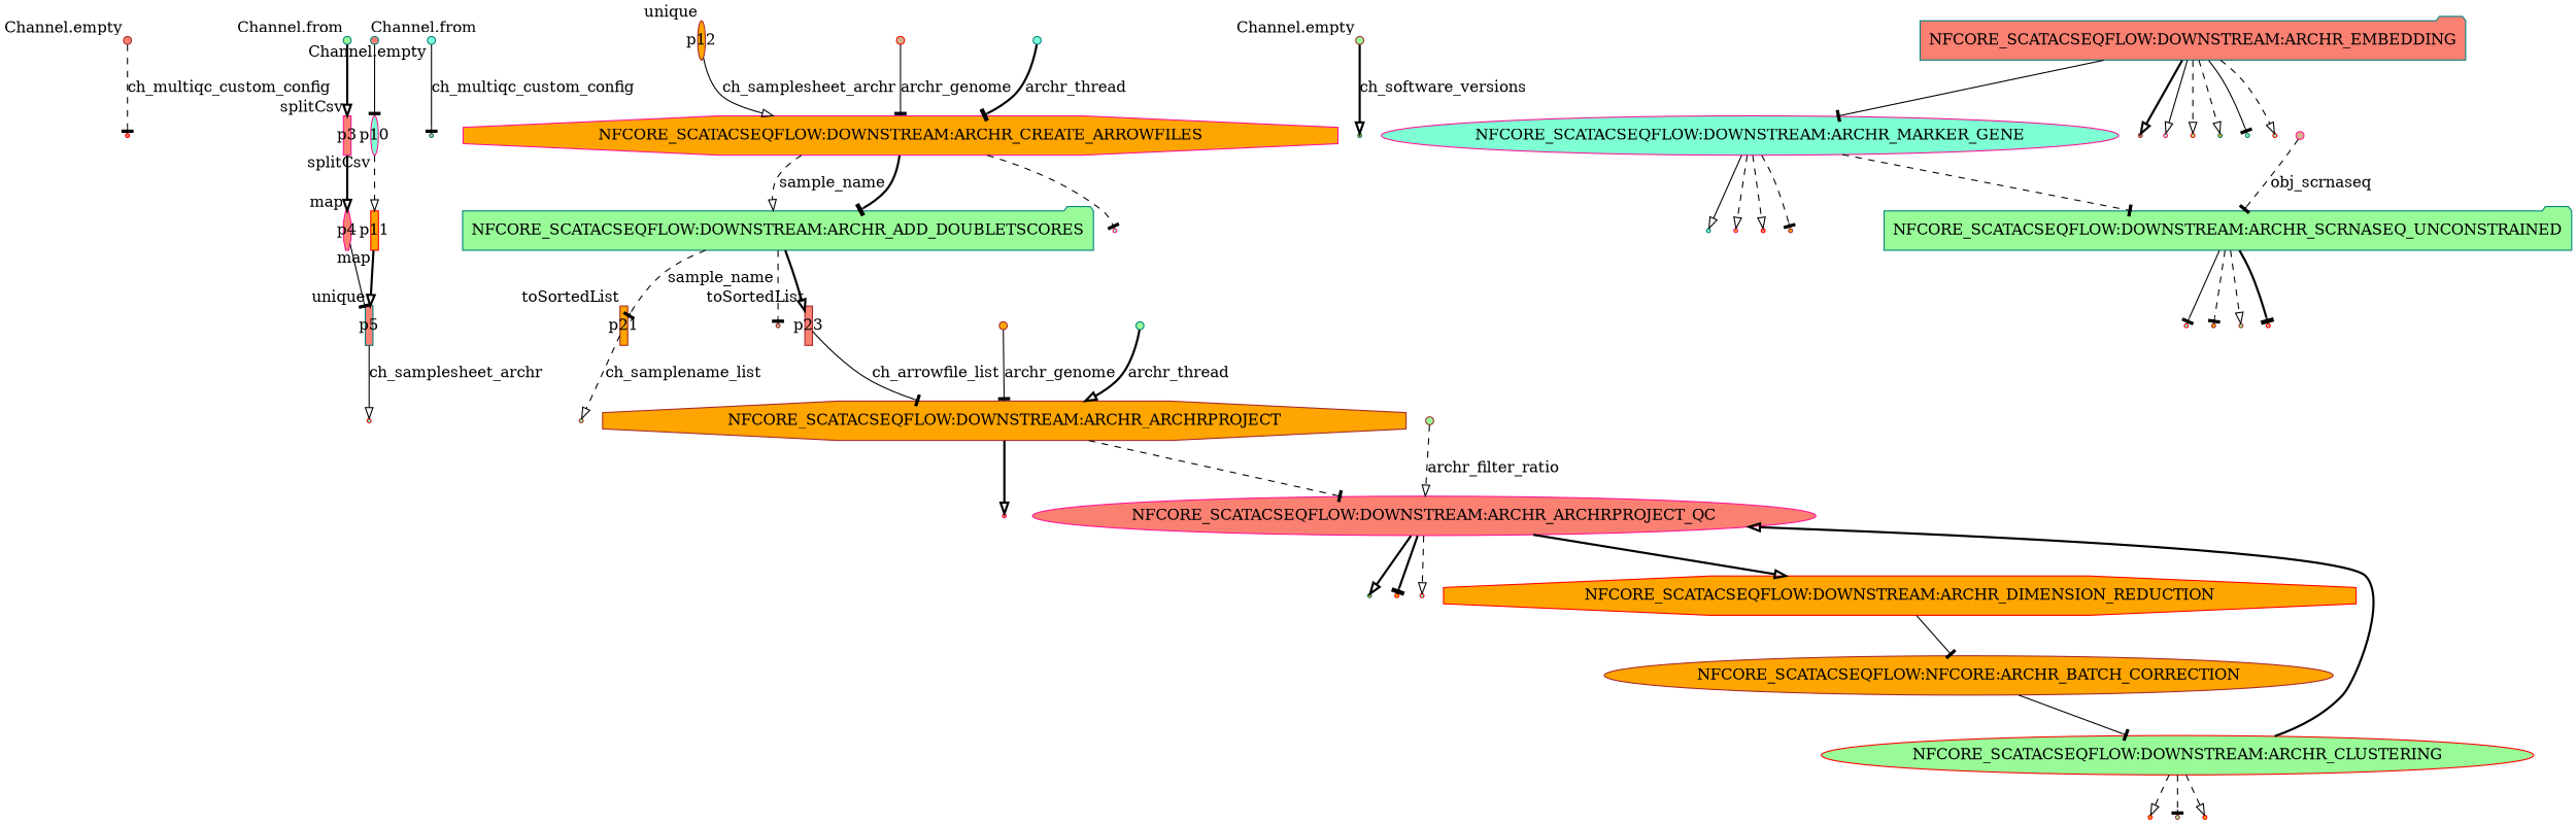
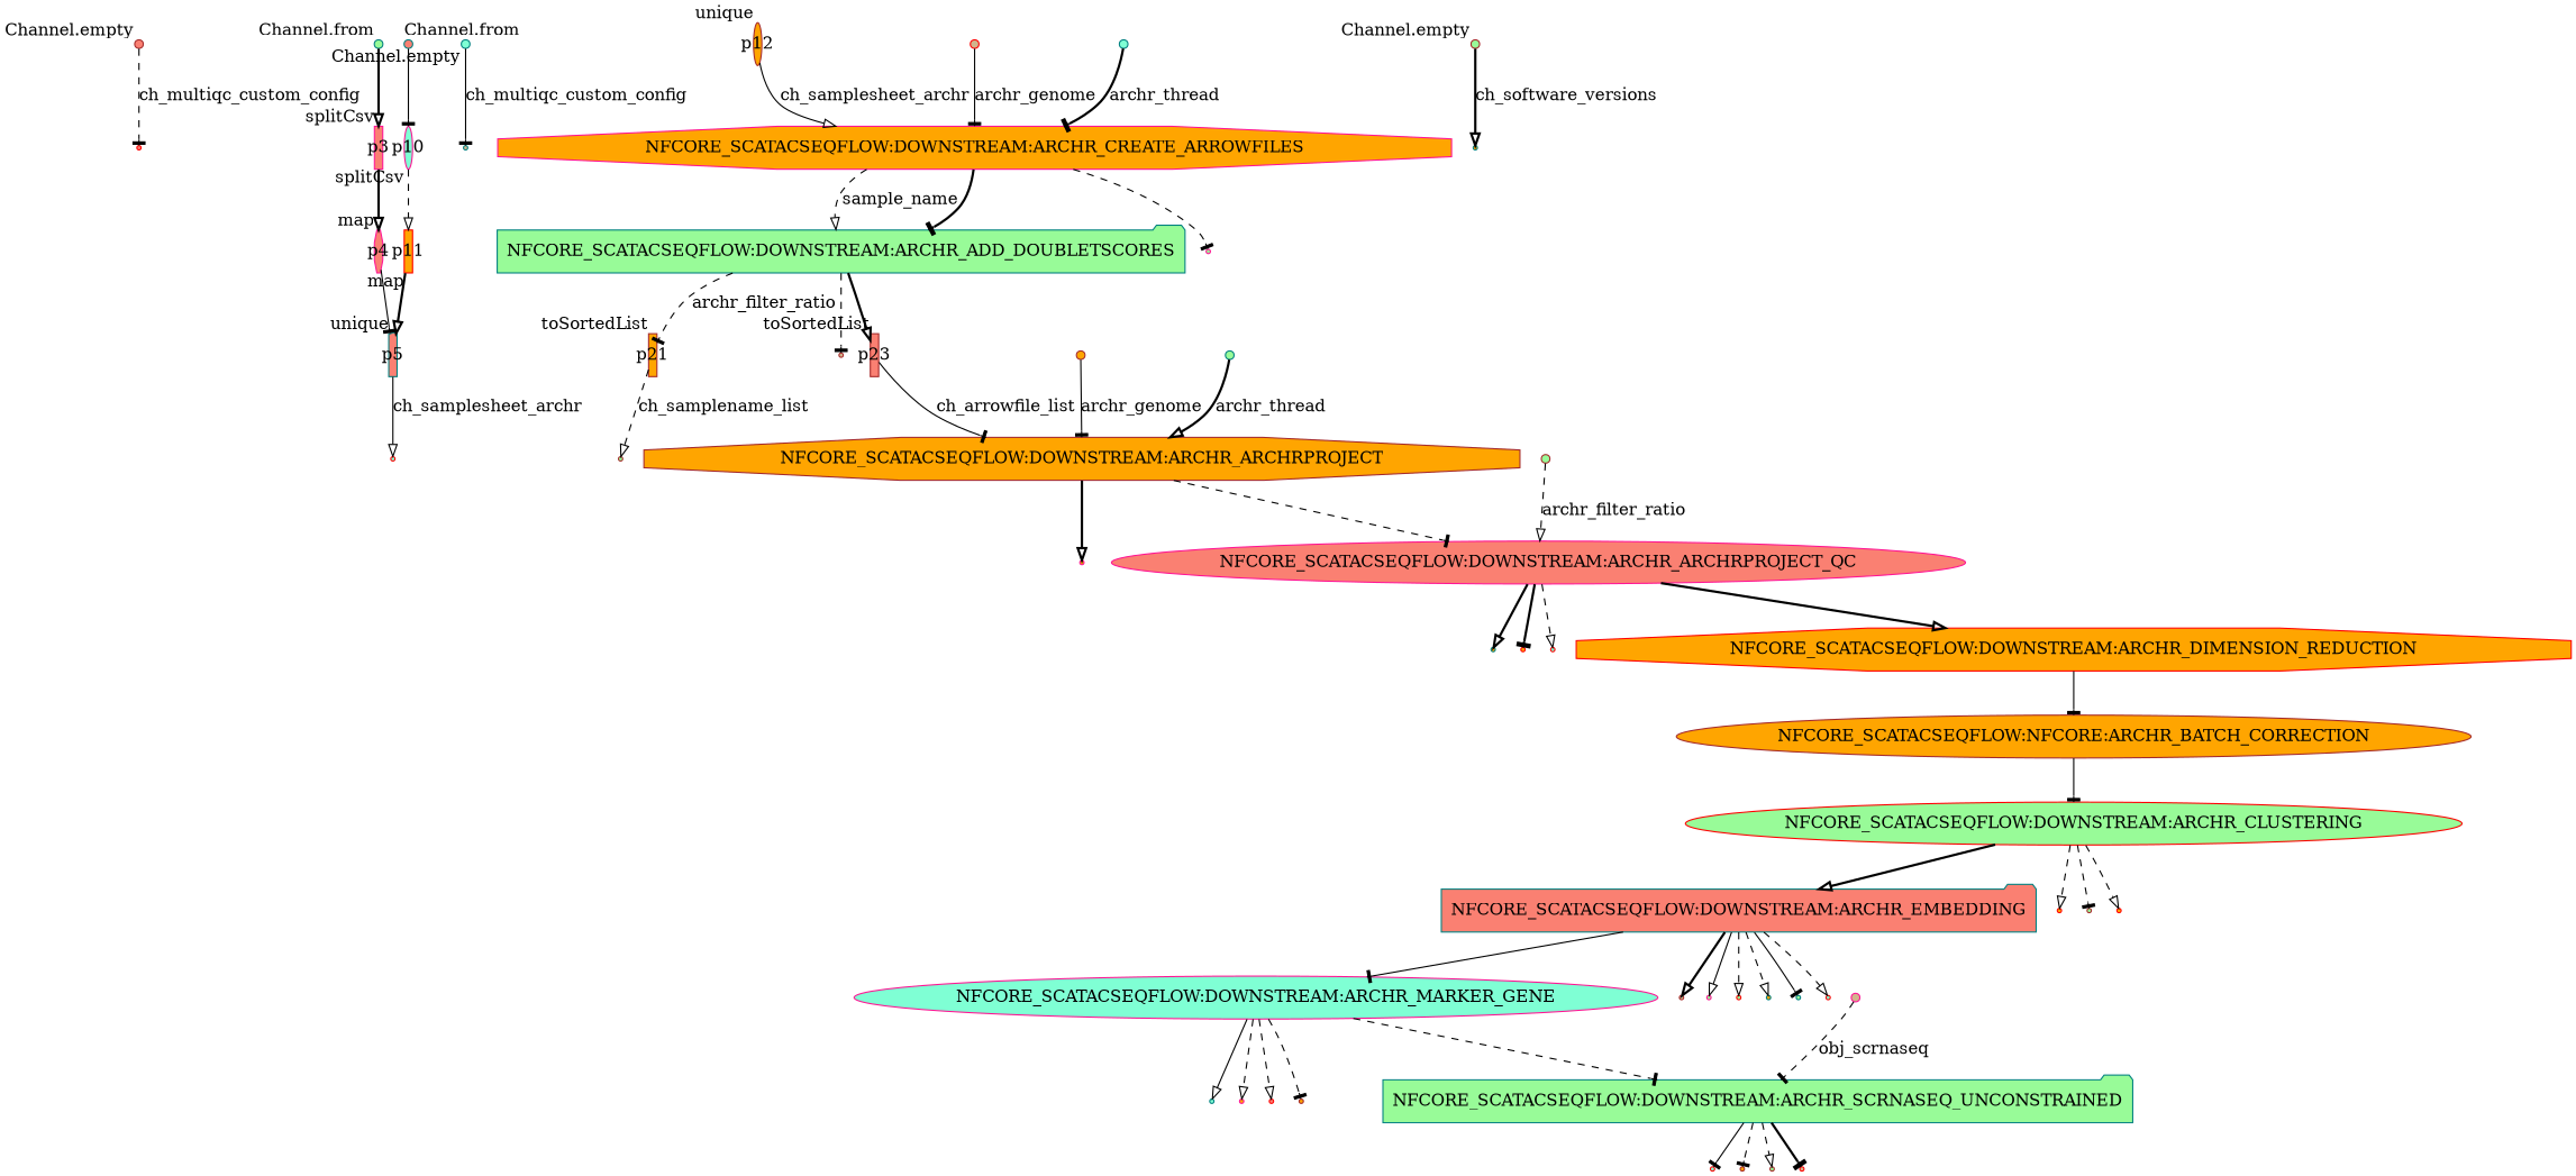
  digraph {
    node [color=brown fillcolor=orange shape=point style=filled]
    edge [arrowhead=onormal style=dashed]
    p0 [fillcolor=salmon fixedsize=true width=0.1 xlabel="Channel.empty"]
    p1 [color=red fillcolor=salmon]
    p2 [color=teal fillcolor=palegreen fixedsize=true width=0.1 xlabel="Channel.from"]
    p3 [color=deeppink fillcolor=salmon fixedsize=true shape=box width=0.1 xlabel=splitCsv]
    p4 [color=deeppink fillcolor=salmon fixedsize=true shape=octagon width=0.1 xlabel=map]
    p5 [color=teal fillcolor=salmon fixedsize=true shape=folder width=0.1 xlabel=unique]
    p6 [color=red fillcolor=aquamarine]
    p7 [color=teal fillcolor=aquamarine fixedsize=true width=0.1 xlabel="Channel.empty"]
    p8 [color=teal fillcolor=tan]
    p9 [color=teal fillcolor=salmon fixedsize=true width=0.1 xlabel="Channel.from"]
    p10 [color=deeppink fillcolor=aquamarine fixedsize=true shape=ellipse width=0.1 xlabel=splitCsv]
    p11 [color=red fixedsize=true shape=box width=0.1 xlabel=map]
    p12 [fixedsize=true shape=ellipse width=0.1 xlabel=unique]
    n14 [color=deeppink label="NFCORE_SCATACSEQFLOW:DOWNSTREAM:ARCHR_CREATE_ARROWFILES" shape=octagon]
    n15 [color=teal fillcolor=palegreen label="NFCORE_SCATACSEQFLOW:DOWNSTREAM:ARCHR_ADD_DOUBLETSCORES" shape=folder]
    p18 [color=deeppink fillcolor=palegreen]
    p21 [fixedsize=true shape=box width=0.1 xlabel=toSortedList]
    p20 [fillcolor=tan]
    p23 [fillcolor=salmon fixedsize=true shape=box width=0.1 xlabel=toSortedList]
    p13 [fillcolor=palegreen fixedsize=true width=0.1 xlabel="Channel.empty"]
    p14 [color=teal]
    p15 [color=red fillcolor=tan fixedsize=true width=0.1]
    p16 [color=teal fillcolor=aquamarine fixedsize=true width=0.1]
    p22 [fillcolor=palegreen]
    n25 [label="NFCORE_SCATACSEQFLOW:DOWNSTREAM:ARCHR_ARCHRPROJECT" shape=octagon]
    p27 [color=deeppink]
    n27 [color=deeppink fillcolor=salmon label="NFCORE_SCATACSEQFLOW:DOWNSTREAM:ARCHR_ARCHRPROJECT_QC" shape=ellipse]
    p32 [color=teal]
    p31 [color=red]
    p30 [color=red fillcolor=aquamarine]
    n31 [color=red label="NFCORE_SCATACSEQFLOW:DOWNSTREAM:ARCHR_DIMENSION_REDUCTION" shape=octagon]
    p24 [fixedsize=true width=0.1]
    p25 [color=teal fillcolor=palegreen fixedsize=true width=0.1]
    n34 [label="NFCORE_SCATACSEQFLOW:NFCORE:ARCHR_BATCH_CORRECTION" shape=ellipse]
    p28 [fillcolor=palegreen fixedsize=true width=0.1]
    n36 [color=red fillcolor=palegreen label="NFCORE_SCATACSEQFLOW:DOWNSTREAM:ARCHR_CLUSTERING" shape=ellipse]
    n37 [color=teal fillcolor=salmon label="NFCORE_SCATACSEQFLOW:DOWNSTREAM:ARCHR_EMBEDDING" shape=folder]
    p38 [color=red]
    p37 [fillcolor=palegreen]
    p36 [color=red]
    n41 [color=deeppink fillcolor=aquamarine label="NFCORE_SCATACSEQFLOW:DOWNSTREAM:ARCHR_MARKER_GENE" shape=ellipse]
    p45 [fillcolor=tan]
    p44 [color=deeppink fillcolor=palegreen]
    p43 [color=red fillcolor=palegreen]
    p42 [color=teal]
    p41 [color=teal fillcolor=palegreen]
    p40 [color=red fillcolor=aquamarine]
    n48 [color=teal fillcolor=palegreen label="NFCORE_SCATACSEQFLOW:DOWNSTREAM:ARCHR_SCRNASEQ_UNCONSTRAINED" shape=folder]
    p50 [color=teal fillcolor=aquamarine]
    p49 [color=deeppink]
    p48 [color=red fillcolor=salmon]
    p47
    p56 [color=red fillcolor=aquamarine]
    p55
    p54 [fillcolor=palegreen]
    p53 [color=red fillcolor=tan]
    p51 [color=deeppink fillcolor=tan fixedsize=true width=0.1]
    p0 -> p1 [arrowhead=tee label=ch_multiqc_custom_config]
    p2 -> p3 [style=bold]
    p3 -> p4 [style=bold]
    p4 -> p5 [arrowhead=tee style=solid]
    p5 -> p6 [label=ch_samplesheet_archr style=solid]
    p7 -> p8 [arrowhead=tee label=ch_multiqc_custom_config style=solid]
    p9 -> p10 [arrowhead=tee style=solid]
    p10 -> p11
    p11 -> p5 [style=bold]
    p12 -> n14 [label=ch_samplesheet_archr style=solid]
    n14 -> n15 [label=sample_name]
    n14 -> n15 [arrowhead=tee style=bold]
    n14 -> p18 [arrowhead=tee]
-   n15 -> p21 [arrowhead=tee label=sample_name]
+   n15 -> p21 [arrowhead=tee label=archr_filter_ratio]
    n15 -> p20 [arrowhead=tee]
    n15 -> p23 [style=bold]
    p21 -> p22 [label=ch_samplename_list]
    p23 -> n25 [arrowhead=tee label=ch_arrowfile_list style=solid]
    p13 -> p14 [label=ch_software_versions style=bold]
    p15 -> n14 [arrowhead=tee label=archr_genome style=solid]
    p16 -> n14 [arrowhead=tee label=archr_thread style=bold]
    n25 -> p27 [style=bold]
    n25 -> n27 [arrowhead=tee]
    n27 -> p32 [style=bold]
    n27 -> p31 [arrowhead=tee style=bold]
    n27 -> p30
    n27 -> n31 [style=bold]
    n31 -> n34 [arrowhead=tee style=solid]
    p24 -> n25 [arrowhead=tee label=archr_genome style=solid]
    p25 -> n25 [label=archr_thread style=bold]
    n34 -> n36 [arrowhead=tee style=solid]
    p28 -> n27 [label=archr_filter_ratio]
-   n36 -> n27 [style=bold]
+   n36 -> n37 [style=bold]
    n36 -> p38
    n36 -> p37 [arrowhead=tee]
    n36 -> p36
    n37 -> n41 [arrowhead=tee style=solid]
    n37 -> p45 [style=bold]
    n37 -> p44 [style=solid]
    n37 -> p43
    n37 -> p42
    n37 -> p41 [arrowhead=tee style=solid]
    n37 -> p40
    n41 -> n48 [arrowhead=tee]
    n41 -> p50 [style=solid]
    n41 -> p49
    n41 -> p48
    n41 -> p47 [arrowhead=tee]
    n48 -> p56 [arrowhead=tee style=solid]
    n48 -> p55 [arrowhead=tee]
    n48 -> p54
    n48 -> p53 [arrowhead=tee style=bold]
    p51 -> n48 [arrowhead=tee label=obj_scrnaseq]
  }
